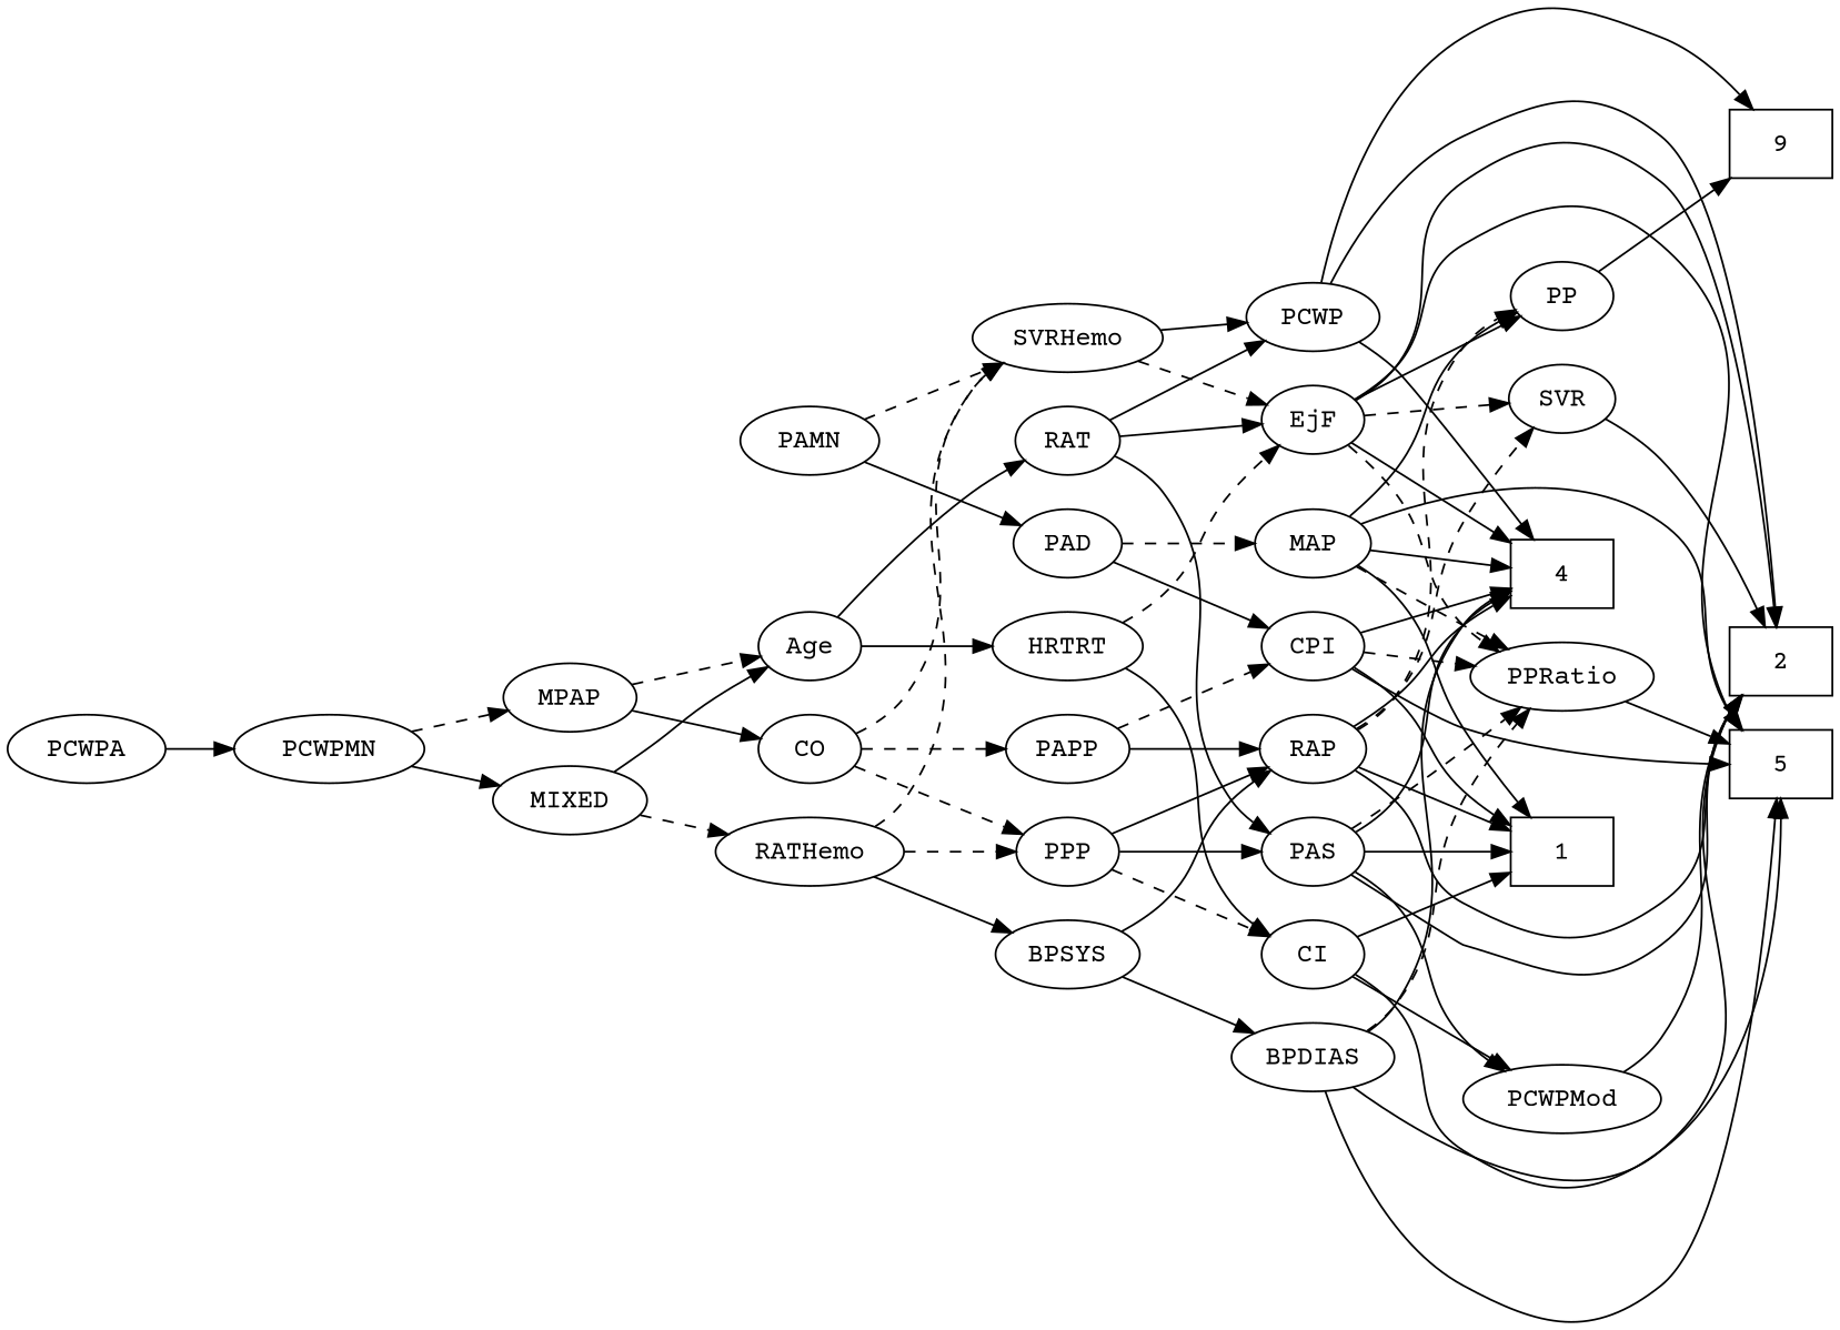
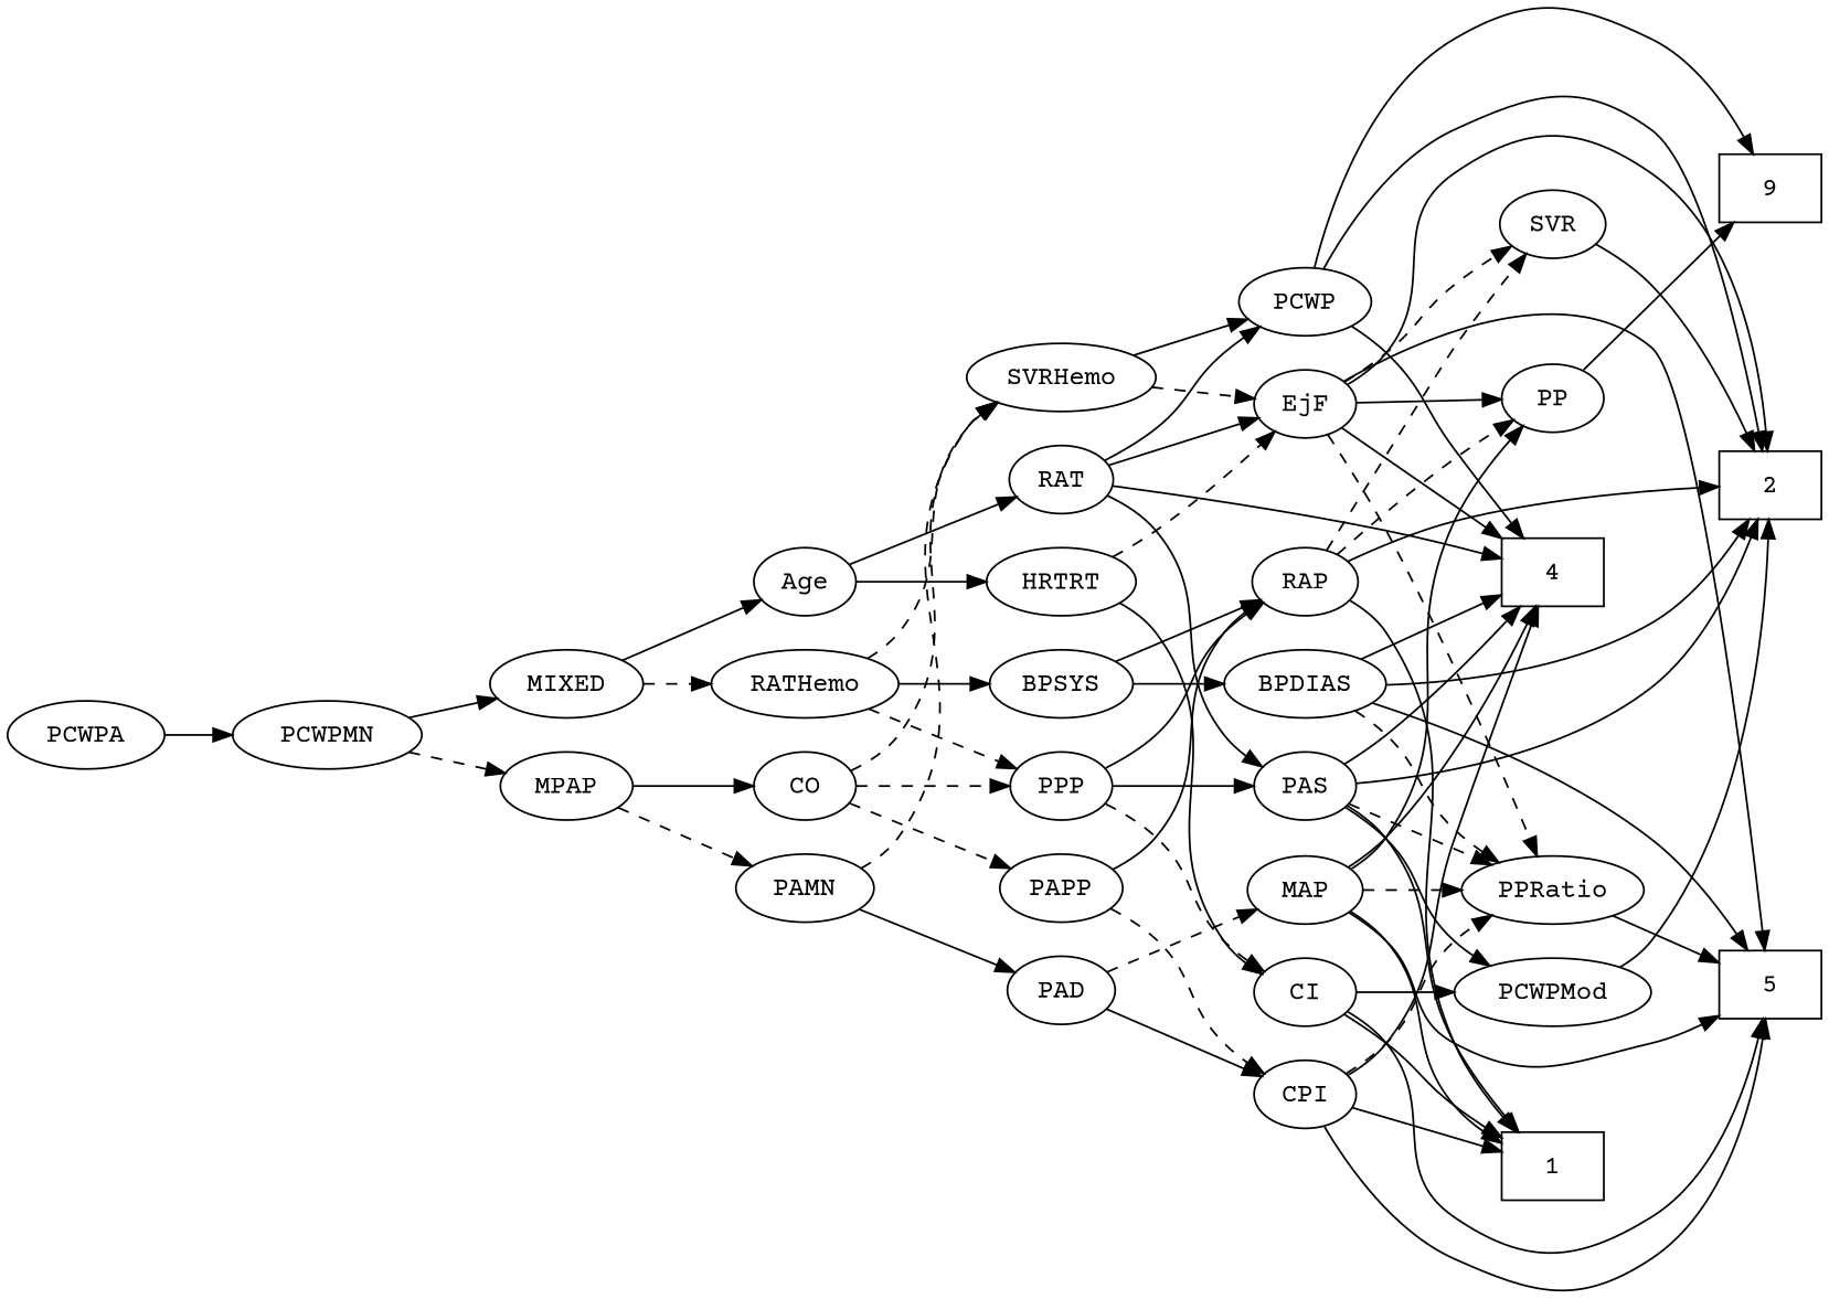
  strict digraph {
    fontname="Courier Prime"
    rankdir=LR
    node [fontname="Courier Prime"]
    edge [fontname="Courier Prime" style=solid]
    1 [height=0.5 shape=box width=0.75]
    2 [height=0.5 shape=box width=0.75]
    n3 [height=0.5 label=9 shape=box width=0.75]
    4 [height=0.5 shape=box width=0.75]
    5 [height=0.5 shape=box width=0.75]
    Age [height=0.5 width=0.75]
    RAT [height=0.5 width=0.75827]
    HRTRT [height=0.5 width=1.1013]
    EjF [height=0.5 width=0.75]
    PAS [height=0.5 width=0.75]
    PCWP [height=0.5 width=0.97491]
    CI [height=0.5 width=0.75]
    SVR [height=0.5 width=0.77632]
    PP [height=0.5 width=0.75]
    PPRatio [height=0.5 width=1.1013]
    PCWPMod [height=0.5 width=1.4443]
    RAP [height=0.5 width=0.77632]
    MIXED [height=0.5 width=1.1193]
    RATHemo [height=0.5 width=1.3721]
    BPSYS [height=0.5 width=1.0471]
    SVRHemo [height=0.5 width=1.3902]
    PPP [height=0.5 width=0.75]
    BPDIAS [height=0.5 width=1.1735]
    MPAP [height=0.5 width=0.97491]
    CO [height=0.5 width=0.75]
    PAMN [height=0.5 width=1.011]
    PAPP [height=0.5 width=0.88464]
    PAD [height=0.5 width=0.79437]
    CPI [height=0.5 width=0.75]
    MAP [height=0.5 width=0.84854]
    PCWPA [height=0.5 width=1.1555]
    PCWPMN [height=0.5 width=1.3902]
    Age -> RAT
    Age -> HRTRT
    RAT -> EjF
    RAT -> PAS
    RAT -> PCWP
    HRTRT -> EjF [style=dashed]
    HRTRT -> CI
    EjF -> 2
    EjF -> 4
    EjF -> 5
    EjF -> SVR [style=dashed]
    EjF -> PP
    EjF -> PPRatio [style=dashed]
    PAS -> 1
    PAS -> 2
    PAS -> 4
    PAS -> PPRatio [style=dashed]
    PAS -> PCWPMod
    PCWP -> 2
    PCWP -> n3
    PCWP -> 4
    CI -> 1
    CI -> 5
    CI -> PCWPMod
    SVR -> 2
    PP -> n3
    PPRatio -> 5
    PCWPMod -> 2
    RAP -> 1
    RAP -> 2
-   RAP -> 4
+   RAT -> 4
    RAP -> SVR [style=dashed]
    RAP -> PP [style=dashed]
    MIXED -> Age
    MIXED -> RATHemo [style=dashed]
    RATHemo -> BPSYS
    RATHemo -> SVRHemo [style=dashed]
    RATHemo -> PPP [style=dashed]
    BPSYS -> RAP
    BPSYS -> BPDIAS
    SVRHemo -> EjF [style=dashed]
    SVRHemo -> PCWP
    PPP -> PAS
    PPP -> CI [style=dashed]
    PPP -> RAP
    BPDIAS -> 2
    BPDIAS -> 4
    BPDIAS -> 5
    BPDIAS -> PPRatio [style=dashed]
    MPAP -> CO
-   MPAP -> Age [style=dashed]
+   MPAP -> PAMN [style=dashed]
    CO -> SVRHemo [style=dashed]
    CO -> PPP [style=dashed]
    CO -> PAPP [style=dashed]
    PAMN -> SVRHemo [style=dashed]
    PAMN -> PAD
    PAPP -> RAP
    PAPP -> CPI [style=dashed]
    PAD -> CPI
    PAD -> MAP [style=dashed]
    CPI -> 1
    CPI -> 4
    CPI -> 5
    CPI -> PPRatio [style=dashed]
    MAP -> 1
    MAP -> 4
    MAP -> 5
    MAP -> PP
    MAP -> PPRatio [style=dashed]
    PCWPA -> PCWPMN
    PCWPMN -> MIXED
    PCWPMN -> MPAP [style=dashed]
  }
